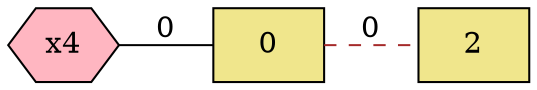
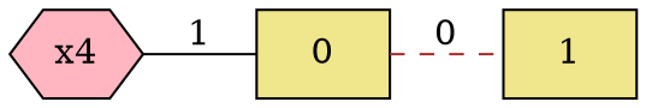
  graph {
    rankdir=LR
    node [fillcolor=khaki shape=box style=filled]
-   n1 [label=2]
+   n1 [label=1]
    n2 [label=0]
    n3 [fillcolor=lightpink label=x4 shape=hexagon]
    n2 -- n1 [color=brown label=0 style=dashed]
-   n3 -- n2 [color=black label=0]
+   n3 -- n2 [color=black label=1]
  }
